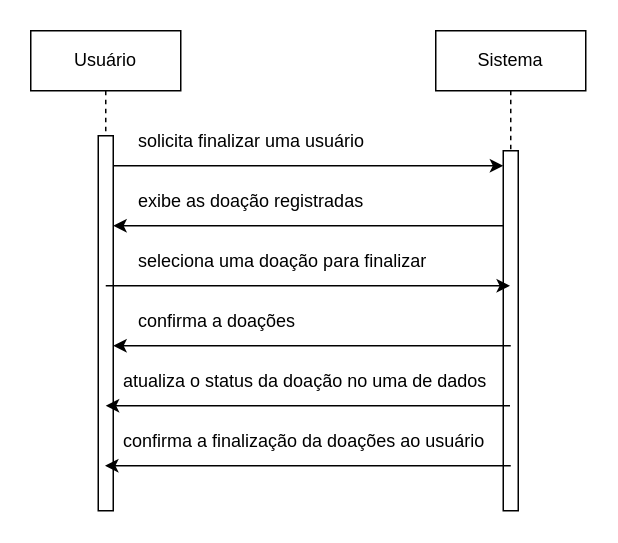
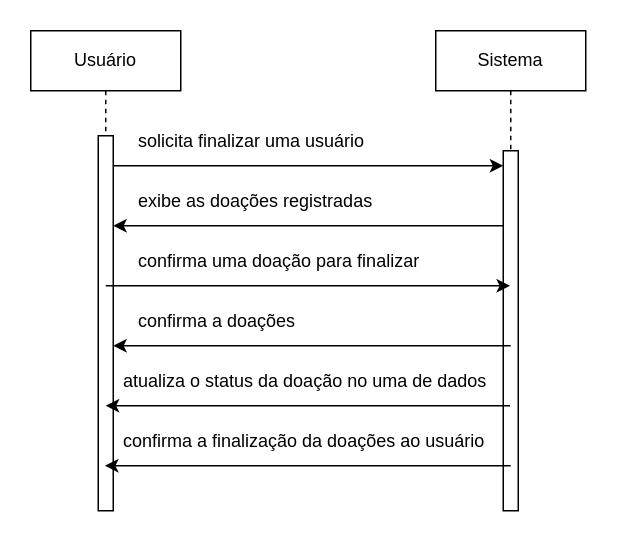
  <mxCell id="0" />
  <mxCell id="1" parent="0" />
  <mxCell id="2" value="Usuário" style="shape=umlLifeline;perimeter=lifelinePerimeter;whiteSpace=wrap;html=1;container=0;dropTarget=0;collapsible=0;recursiveResize=0;outlineConnect=0;portConstraint=eastwest;newEdgeStyle={&quot;edgeStyle&quot;:&quot;elbowEdgeStyle&quot;,&quot;elbow&quot;:&quot;vertical&quot;,&quot;curved&quot;:0,&quot;rounded&quot;:0};" vertex="1" parent="1"><mxGeometry x="20" y="20" width="100" height="320" as="geometry" /></mxCell>
  <mxCell id="3" value="" style="html=1;points=[];perimeter=orthogonalPerimeter;outlineConnect=0;targetShapes=umlLifeline;portConstraint=eastwest;newEdgeStyle={&quot;edgeStyle&quot;:&quot;elbowEdgeStyle&quot;,&quot;elbow&quot;:&quot;vertical&quot;,&quot;curved&quot;:0,&quot;rounded&quot;:0};" vertex="1" parent="2"><mxGeometry x="45" y="70" width="10" height="250" as="geometry" /></mxCell>
  <mxCell id="4" value="Sistema" style="shape=umlLifeline;perimeter=lifelinePerimeter;whiteSpace=wrap;html=1;container=0;dropTarget=0;collapsible=0;recursiveResize=0;outlineConnect=0;portConstraint=eastwest;newEdgeStyle={&quot;edgeStyle&quot;:&quot;elbowEdgeStyle&quot;,&quot;elbow&quot;:&quot;vertical&quot;,&quot;curved&quot;:0,&quot;rounded&quot;:0};" vertex="1" parent="1"><mxGeometry x="290" y="20" width="100" height="320" as="geometry" /></mxCell>
  <mxCell id="5" value="" style="html=1;points=[];perimeter=orthogonalPerimeter;outlineConnect=0;targetShapes=umlLifeline;portConstraint=eastwest;newEdgeStyle={&quot;edgeStyle&quot;:&quot;elbowEdgeStyle&quot;,&quot;elbow&quot;:&quot;vertical&quot;,&quot;curved&quot;:0,&quot;rounded&quot;:0};" vertex="1" parent="4"><mxGeometry x="45" y="80" width="10" height="240" as="geometry" /></mxCell>
  <mxCell id="6" value="" style="endArrow=classic;html=1;rounded=0;" edge="1" parent="1" target="5"><mxGeometry width="50" height="50" relative="1" as="geometry"><mxPoint x="75" y="110" as="sourcePoint" /><mxPoint x="305" y="110" as="targetPoint" /></mxGeometry></mxCell>
  <mxCell id="7" value=" solicita finalizar uma usuário" style="text;whiteSpace=wrap;html=1;" vertex="1" parent="1"><mxGeometry x="90" y="80" width="180" height="40" as="geometry" /></mxCell>
  <mxCell id="8" value="" style="endArrow=classic;html=1;rounded=0;" edge="1" parent="1" source="5"><mxGeometry width="50" height="50" relative="1" as="geometry"><mxPoint x="305" y="150" as="sourcePoint" /><mxPoint x="75" y="150" as="targetPoint" /></mxGeometry></mxCell>
- <mxCell id="9" value="exibe as doação registradas" style="text;whiteSpace=wrap;html=1;" vertex="1" parent="1"><mxGeometry x="90" y="120" width="160" height="40" as="geometry" /></mxCell>
+ <mxCell id="9" value="exibe as doações registradas" style="text;whiteSpace=wrap;html=1;" vertex="1" parent="1"><mxGeometry x="90" y="120" width="160" height="40" as="geometry" /></mxCell>
  <mxCell id="10" value="" style="endArrow=classic;html=1;rounded=0;" edge="1" parent="1"><mxGeometry width="50" height="50" relative="1" as="geometry"><mxPoint x="70" y="190" as="sourcePoint" /><mxPoint x="339.5" y="190" as="targetPoint" /></mxGeometry></mxCell>
- <mxCell id="11" value=" seleciona uma doação para finalizar" style="text;whiteSpace=wrap;html=1;" vertex="1" parent="1"><mxGeometry x="90" y="160" width="240" height="40" as="geometry" /></mxCell>
+ <mxCell id="11" value=" confirma uma doação para finalizar" style="text;whiteSpace=wrap;html=1;" vertex="1" parent="1"><mxGeometry x="90" y="160" width="240" height="40" as="geometry" /></mxCell>
  <mxCell id="12" value="" style="endArrow=classic;html=1;rounded=0;" edge="1" parent="1"><mxGeometry width="50" height="50" relative="1" as="geometry"><mxPoint x="340" y="230" as="sourcePoint" /><mxPoint x="75" y="230" as="targetPoint" /></mxGeometry></mxCell>
  <mxCell id="13" value="confirma a doações" style="text;whiteSpace=wrap;html=1;" vertex="1" parent="1"><mxGeometry x="90" y="200" width="260" height="20" as="geometry" /></mxCell>
  <mxCell id="14" value="" style="endArrow=classic;html=1;rounded=0;" edge="1" parent="1" source="4"><mxGeometry width="50" height="50" relative="1" as="geometry"><mxPoint x="330" y="270" as="sourcePoint" /><mxPoint x="70" y="270" as="targetPoint" /></mxGeometry></mxCell>
  <mxCell id="15" value="atualiza o status da doação no uma de dados" style="text;whiteSpace=wrap;html=1;" vertex="1" parent="1"><mxGeometry x="80" y="240" width="290" height="40" as="geometry" /></mxCell>
  <mxCell id="16" value="" style="endArrow=classic;html=1;rounded=0;" edge="1" parent="1" target="2"><mxGeometry width="50" height="50" relative="1" as="geometry"><mxPoint x="340" y="310" as="sourcePoint" /><mxPoint x="80" y="310" as="targetPoint" /></mxGeometry></mxCell>
  <mxCell id="17" value="confirma a finalização da doações ao usuário" style="text;whiteSpace=wrap;html=1;" vertex="1" parent="1"><mxGeometry x="80" y="280" width="270" height="40" as="geometry" /></mxCell>
